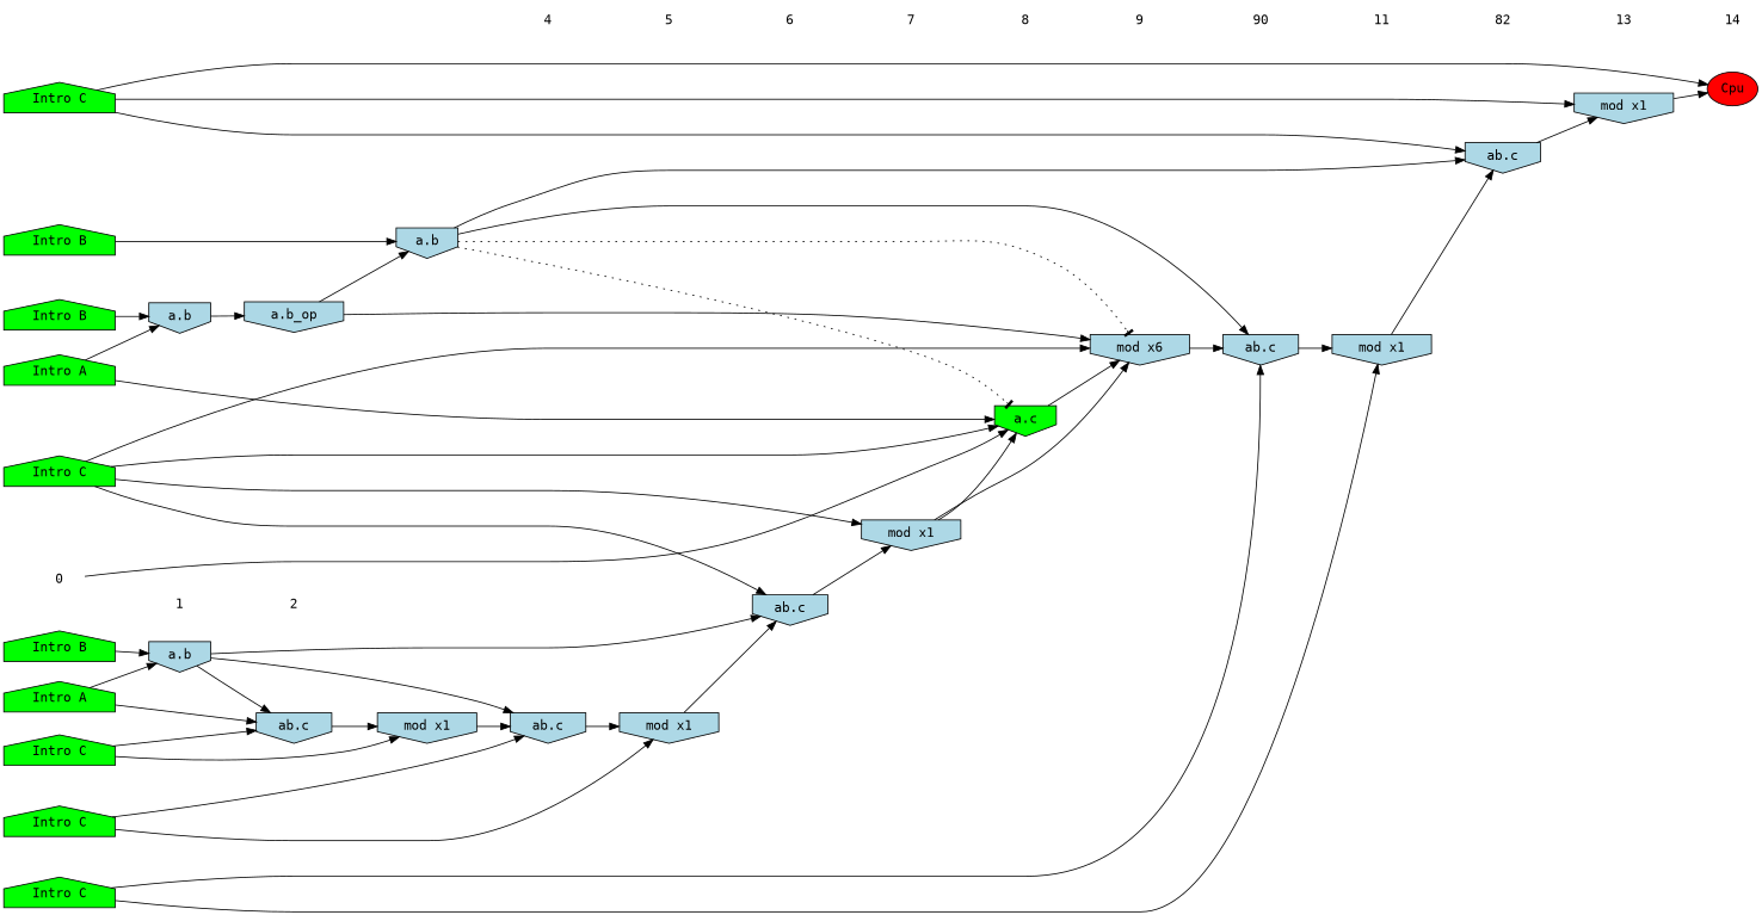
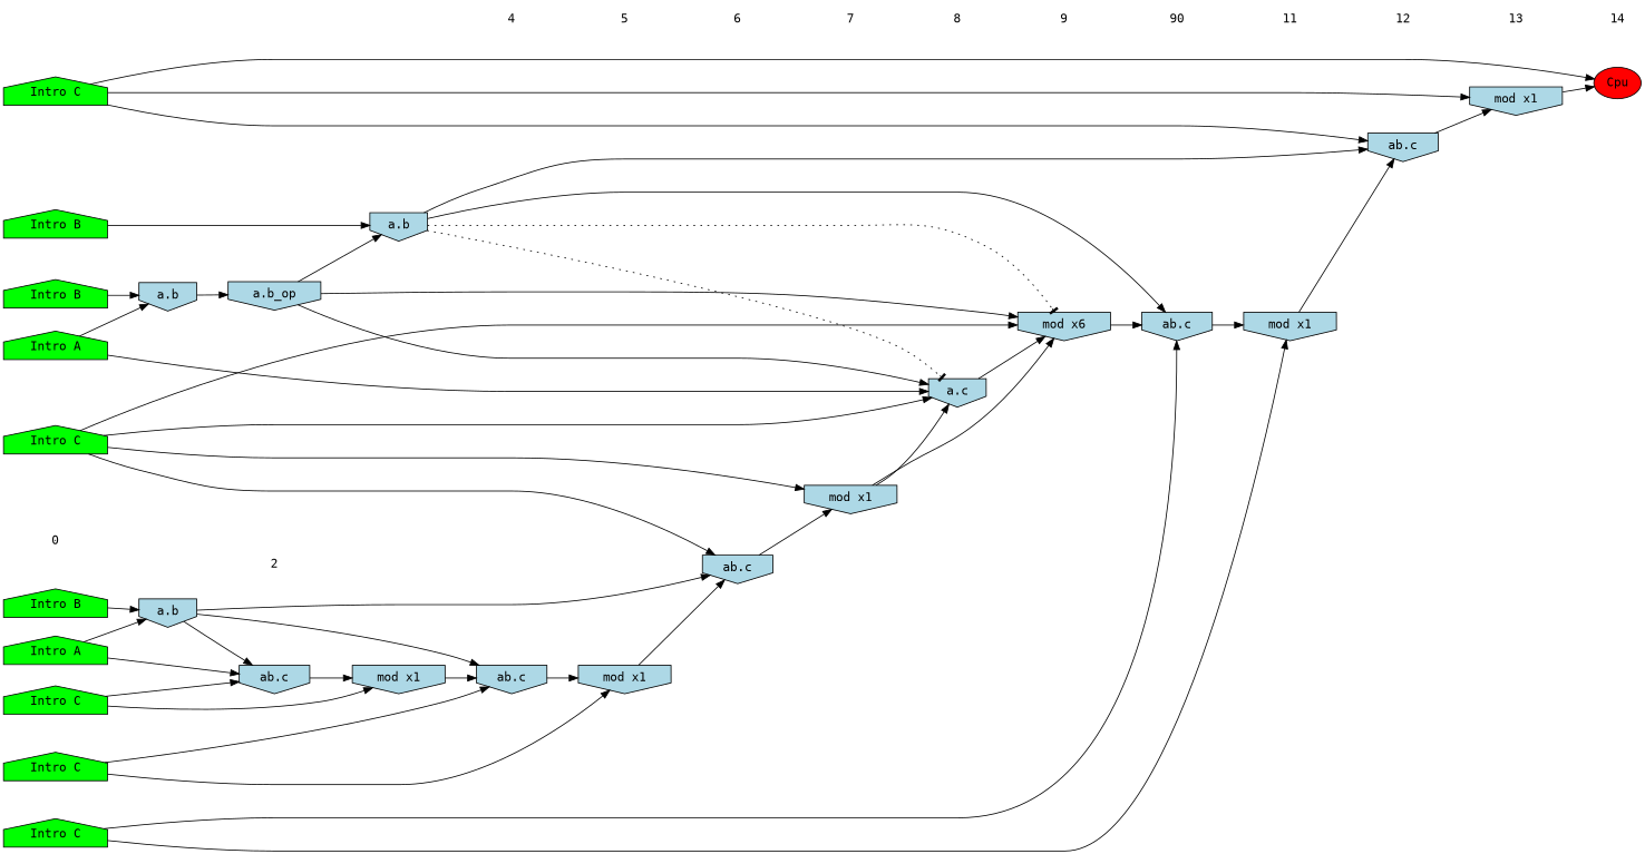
  digraph {
    fontname="DejaVu Sans Mono"
    rankdir=LR
    ranksep=.5
    node [fontname="DejaVu Sans Mono" shape=invhouse fillcolor=lightblue style=filled]
    edge [fontname="DejaVu Sans Mono"]
    0 [shape=plaintext fillcolor="" style=""]
    n2 [fillcolor=green label="Intro B" shape=house]
    n3 [fillcolor=green label="Intro A" shape=house]
    n4 [fillcolor=green label="Intro B" shape=house]
    n5 [fillcolor=green label="Intro B" shape=house]
    n6 [fillcolor=green label="Intro A" shape=house]
    n7 [fillcolor=green label="Intro C" shape=house]
    n8 [fillcolor=green label="Intro C" shape=house]
    n9 [fillcolor=green label="Intro C" shape=house]
    n10 [fillcolor=green label="Intro C" shape=house]
    n11 [fillcolor=green label="Intro C" shape=house]
-   1 [shape=plaintext fillcolor="" style=""]
    n13 [label="a.b"]
    n14 [label="a.b"]
    2 [shape=plaintext fillcolor="" style=""]
    n16 [label="ab.c"]
    n17 [label="a.b_op"]
    n18 [label="mod x1"]
    n19 [label="a.b"]
    4 [shape=plaintext fillcolor="" style=""]
    n21 [label="ab.c"]
    5 [shape=plaintext fillcolor="" style=""]
    n23 [label="mod x1"]
    6 [shape=plaintext fillcolor="" style=""]
    n25 [label="ab.c"]
    7 [shape=plaintext fillcolor="" style=""]
    n27 [label="mod x1"]
    8 [shape=plaintext fillcolor="" style=""]
-   n29 [fillcolor=green label="a.c"]
+   n29 [label="a.c"]
    9 [shape=plaintext fillcolor="" style=""]
    n31 [label="mod x6"]
    n32 [label=90 shape=plaintext fillcolor="" style=""]
    n33 [label="ab.c"]
    11 [shape=plaintext fillcolor="" style=""]
    n35 [label="mod x1"]
-   12 [shape=plaintext label=82 fillcolor="" style=""]
+   12 [shape=plaintext fillcolor="" style=""]
    n37 [label="ab.c"]
    13 [shape=plaintext fillcolor="" style=""]
    n39 [label="mod x1"]
    14 [shape=plaintext fillcolor="" style=""]
    n41 [fillcolor=red label=Cpu shape=""]
    subgraph sub_1 {
      rank=same
      0
      n2
      n3
      n4
      n5
      n6
      n7
      n8
      n9
      n10
      n11
    }
    subgraph sub_2 {
      rank=same
-     1
      n13
      n14
    }
    subgraph sub_3 {
      rank=same
      2
      n16
      n17
    }
    subgraph sub_4 {
      rank=same
      n18
      n19
    }
    subgraph sub_5 {
      rank=same
      4
      n21
    }
    subgraph sub_6 {
      rank=same
      5
      n23
    }
    subgraph sub_7 {
      rank=same
      6
      n25
    }
    subgraph sub_8 {
      rank=same
      7
      n27
    }
    subgraph sub_9 {
      rank=same
      8
      n29
    }
    subgraph sub_10 {
      rank=same
      9
      n31
    }
    subgraph sub_11 {
      rank=same
      n32
      n33
    }
    subgraph sub_12 {
      rank=same
      11
      n35
    }
    subgraph sub_13 {
      rank=same
      12
      n37
    }
    subgraph sub_14 {
      rank=same
      13
      n39
    }
    subgraph sub_15 {
      rank=same
      14
      n41
    }
-   0 -> 1 [style=invis]
    n2 -> n19
    n3 -> n13
    n3 -> n16
    n4 -> n13
    n5 -> n14
    n6 -> n14
    n6 -> n29
    n7 -> n33
    n7 -> n35
    n8 -> n16
    n8 -> n18
    n9 -> n25
    n9 -> n27
    n9 -> n29
    n9 -> n31
    n10 -> n21
    n10 -> n23
    n11 -> n37
    n11 -> n39
    n11 -> n41
-   1 -> 2 [style=invis]
    n13 -> n16
    n13 -> n21
    n13 -> n25
    n14 -> n17
    n16 -> n18
    n17 -> n19
-   0 -> n29
+   n17 -> n29
    n17 -> n31
    n18 -> n21
    n19 -> n29 [arrowhead=tee style=dotted]
    n19 -> n31 [arrowhead=tee style=dotted]
    n19 -> n33
    n19 -> n37
    4 -> 5 [style=invis]
    n21 -> n23
    5 -> 6 [style=invis]
    n23 -> n25
    6 -> 7 [style=invis]
    n25 -> n27
    7 -> 8 [style=invis]
    n27 -> n29
    n27 -> n31
    8 -> 9 [style=invis]
    n29 -> n31
    9 -> n32 [style=invis]
    n31 -> n33
    n32 -> 11 [style=invis]
    n33 -> n35
    11 -> 12 [style=invis]
    n35 -> n37
    12 -> 13 [style=invis]
    n37 -> n39
    13 -> 14 [style=invis]
    n39 -> n41
  }
